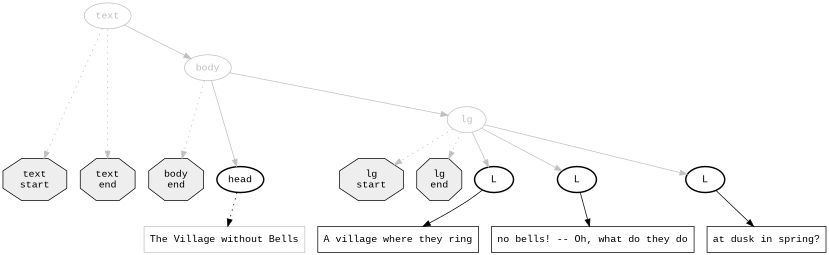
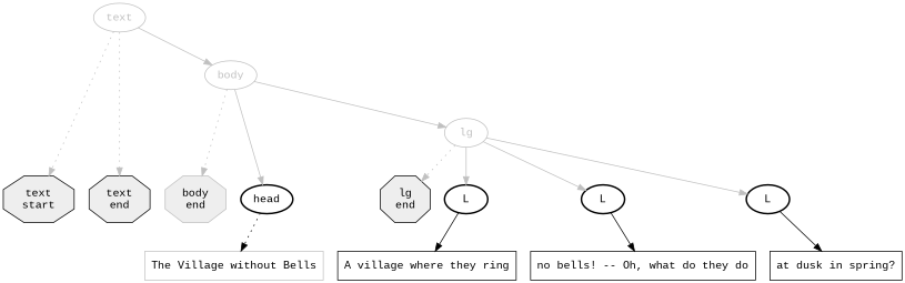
  digraph {
    fontname="Liberation Mono"
    node [color=black fillcolor="#EEEEEE" fontname="Liberation Mono" ordering=out shape=oval style=solid]
    edge [color=gray fontname="Liberation Mono"]
    n1 [label="text\nstart" shape=octagon style=filled]
-   n2 [label="lg\nstart" shape=octagon style=filled]
    n3 [label="lg\nend" shape=octagon style=filled]
-   n4 [label="body\nend" shape=octagon style=filled]
+   n4 [color=gray label="body\nend" shape=octagon style=filled]
    n5 [label="text\nend" shape=octagon style=filled]
    head [fontcolor=black style=bold]
    n7 [fontcolor=black label=L style=bold]
    n8 [fontcolor=black label=L style=bold]
    n9 [fontcolor=black label=L style=bold]
    n10 [color=gray label="The Village without Bells" shape=box fillcolor=""]
    n11 [label="A village where they ring" shape=box fillcolor=""]
    n12 [label="no bells! -- Oh, what do they do" shape=box fillcolor=""]
    n13 [label="at dusk in spring?" shape=box fillcolor=""]
    text [color=gray fontcolor=gray fillcolor=""]
    body [color=gray fontcolor=gray fillcolor=""]
    lg [color=gray fontcolor=gray fillcolor=""]
    subgraph sub_1 {
      rank=same
      n1
-     n2
      n3
      n4
      n5
      head
      n7
      n8
      n9
    }
    head -> n10 [color=black style=dotted]
    n7 -> n11 [color=black]
    n8 -> n12 [color=black]
    n9 -> n13 [color=black]
    text -> n1 [style=dotted]
    text -> n5 [style=dotted]
    text -> body
    body -> n4 [style=dotted]
    body -> head
    body -> lg
-   lg -> n2 [style=dotted]
    lg -> n3 [style=dotted]
    lg -> n7
    lg -> n8
    lg -> n9
  }
